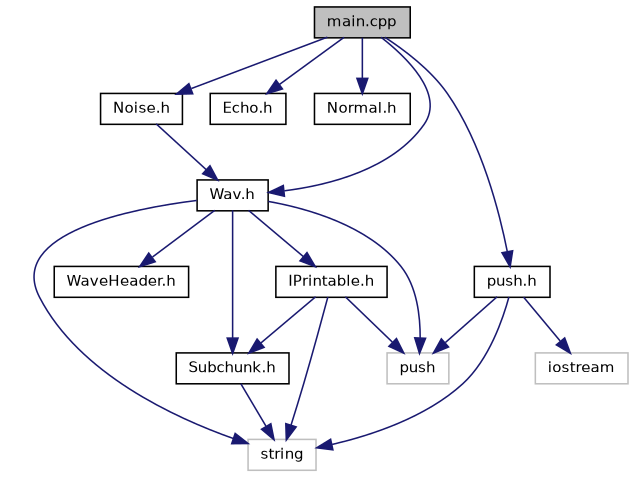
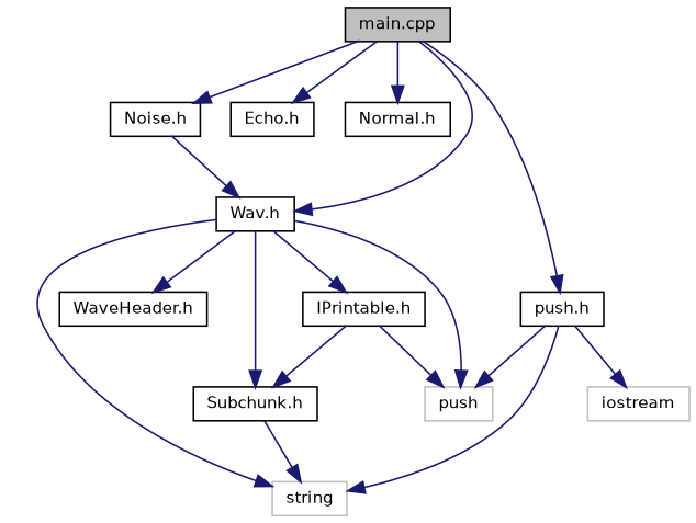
  digraph {
    node [color=black fillcolor=white fontname=Helvetica fontsize=10 shape=record style=filled]
    edge [color=midnightblue fontname=Helvetica fontsize=10 labelfontname=Helvetica labelfontsize=10 style=solid]
    n1 [fillcolor=grey75 fontcolor=black height=0.2 label="main.cpp" width=0.4]
    n2 [height=0.2 label="Wav.h" width=0.4]
    n3 [height=0.2 label="Echo.h" width=0.4]
    n4 [height=0.2 label="Normal.h" width=0.4]
    n5 [height=0.2 label="Noise.h" width=0.4]
    n6 [height=0.2 label="push.h" width=0.4]
    n7 [color=grey75 height=0.2 label=push width=0.4]
    n8 [color=grey75 height=0.2 label=string width=0.4]
    n9 [height=0.2 label="WaveHeader.h" width=0.4]
    n10 [height=0.2 label="IPrintable.h" width=0.4]
    n11 [height=0.2 label="Subchunk.h" width=0.4]
    n12 [color=grey75 height=0.2 label=iostream width=0.4]
    n1 -> n2
    n1 -> n3
    n1 -> n4
    n1 -> n5
    n1 -> n6
    n2 -> n7
    n2 -> n8
    n2 -> n9
    n2 -> n10
    n2 -> n11
    n5 -> n2
    n6 -> n7
    n6 -> n8
    n6 -> n12
    n10 -> n7
-   n10 -> n8
    n10 -> n11
    n11 -> n8
  }
